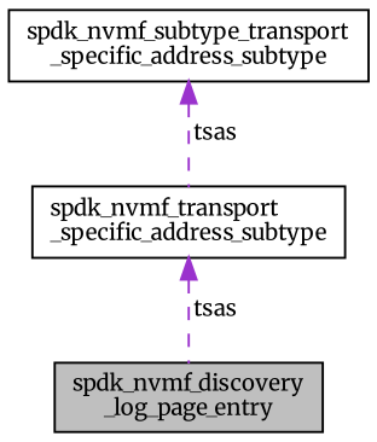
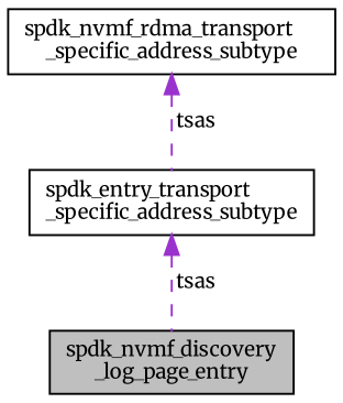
  digraph {
    fontname=Merriweather
    node [color=black fillcolor=white fontname=Merriweather fontsize=10 shape=record style=filled]
    edge [color=darkorchid3 dir=back fontname=Merriweather fontsize=10 labelfontname=Helvetica labelfontsize=10 style=dashed]
    n1 [fillcolor=grey75 fontcolor=black height=0.2 label="spdk_nvmf_discovery\l_log_page_entry" width=0.4]
-   n2 [height=0.2 label="spdk_nvmf_transport\l_specific_address_subtype" width=0.4]
-   n3 [height=0.2 label="spdk_nvmf_subtype_transport\l_specific_address_subtype" width=0.4]
+   n2 [height=0.2 label="spdk_entry_transport\l_specific_address_subtype" width=0.4]
+   n3 [height=0.2 label="spdk_nvmf_rdma_transport\l_specific_address_subtype" width=0.4]
    n2 -> n1 [label=" tsas"]
    n3 -> n2 [label=" tsas"]
  }
